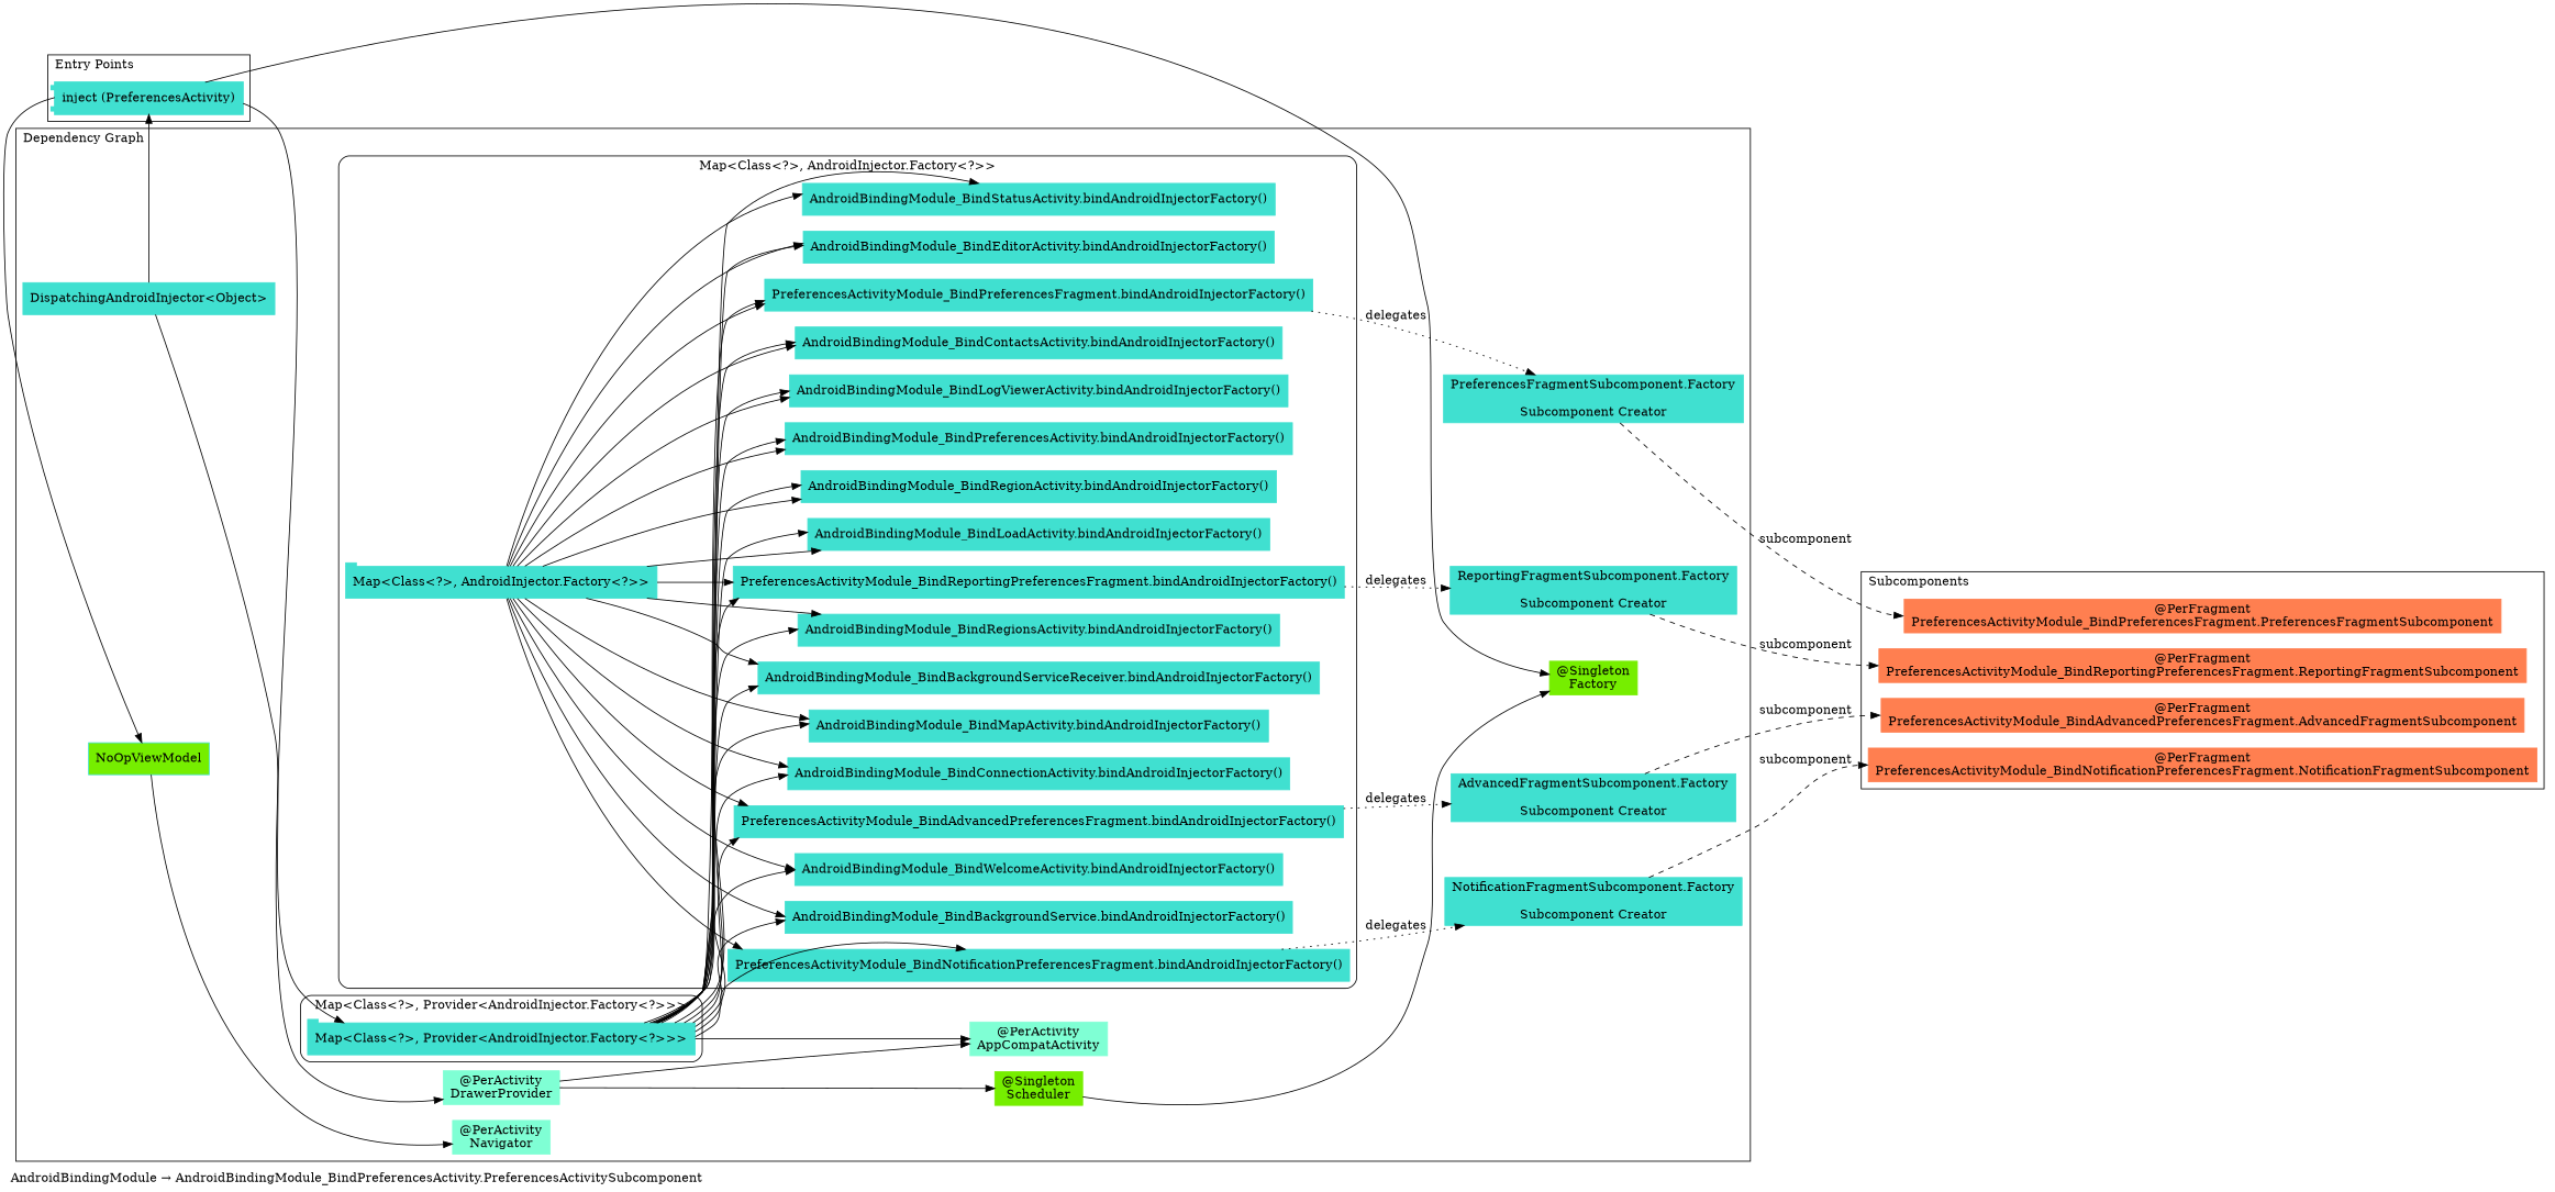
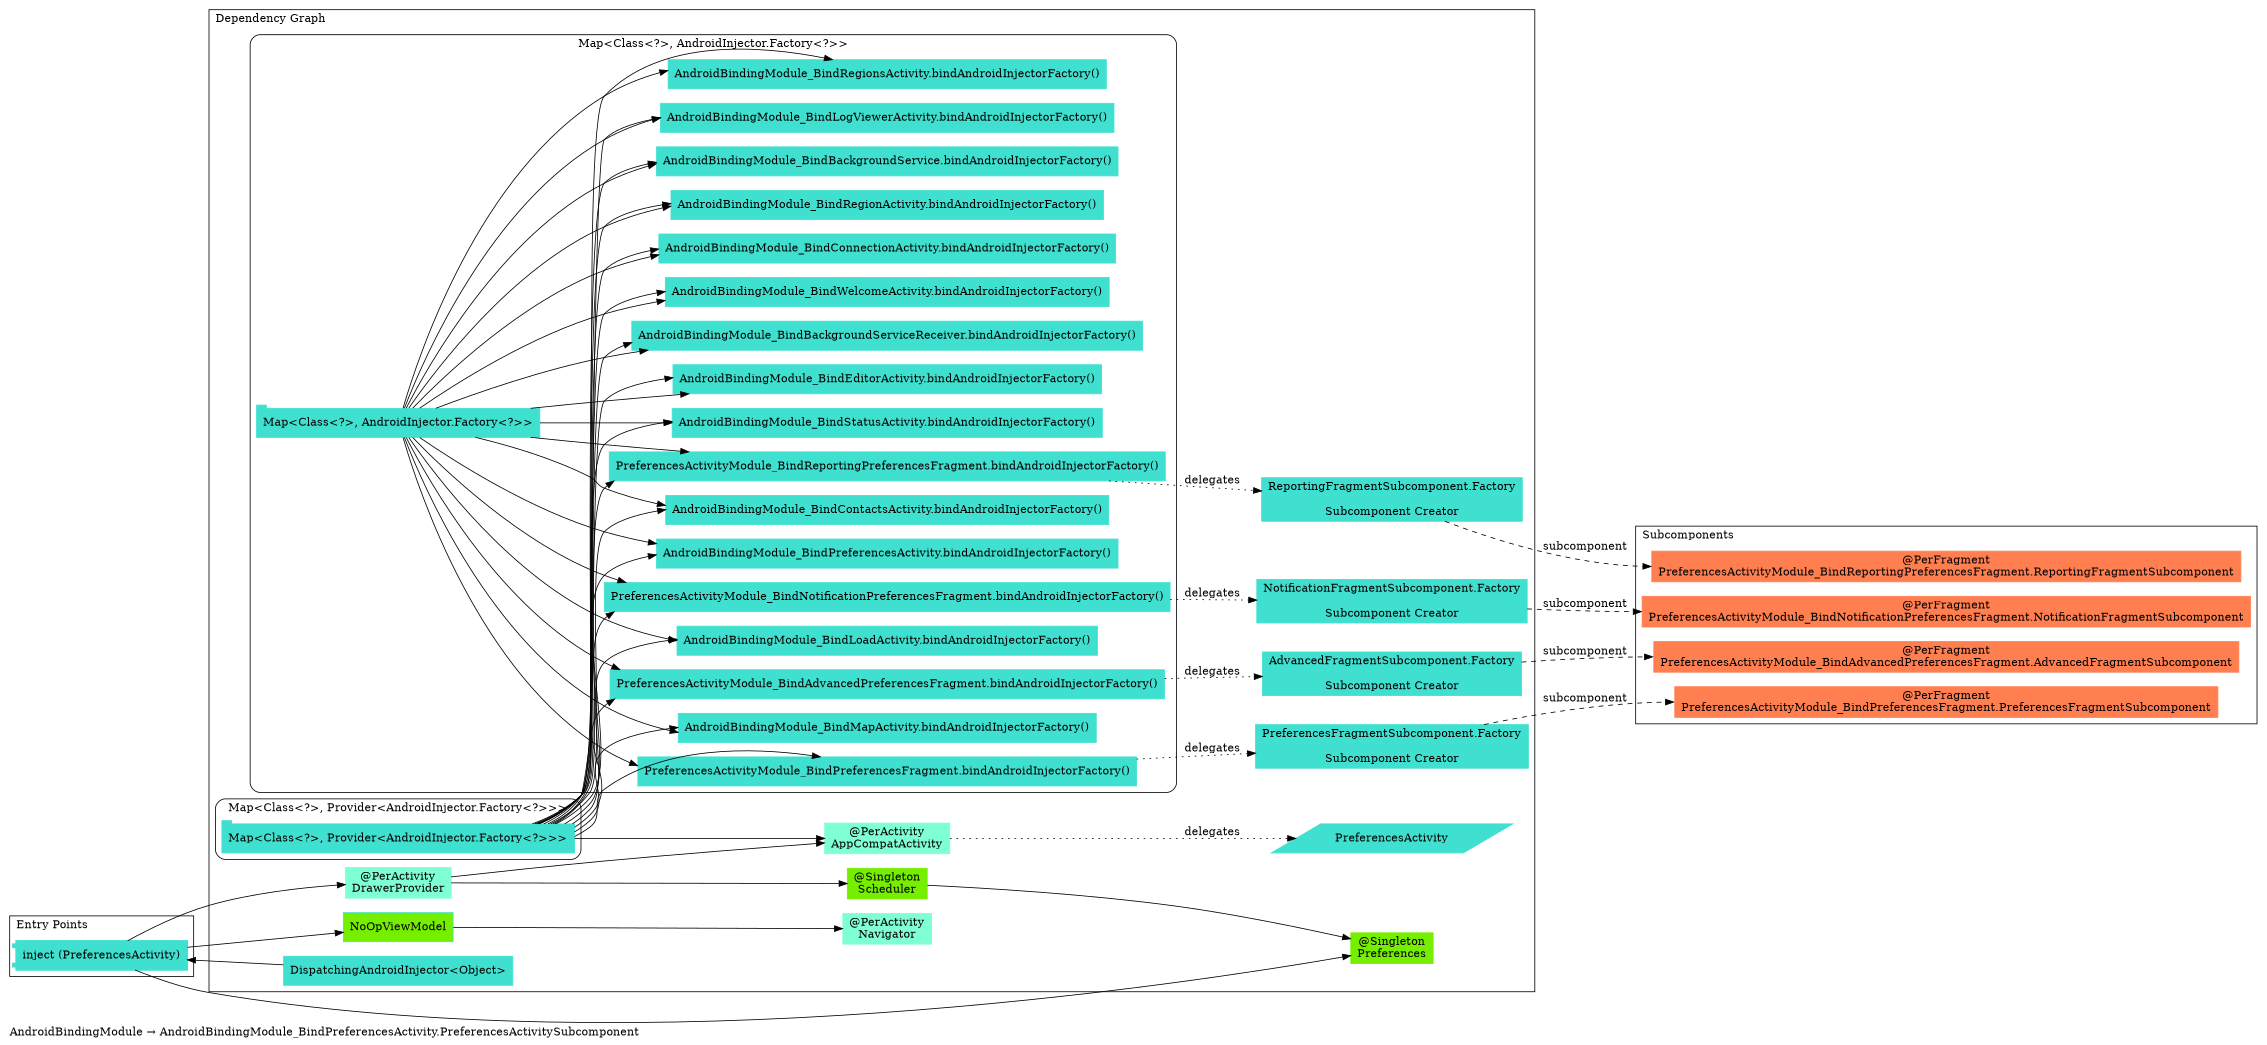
  digraph {
    compound=true
    label="AndroidBindingModule → AndroidBindingModule_BindPreferencesActivity.PreferencesActivitySubcomponent"
    labeljust=l
    rankdir=LR
    node [color=turquoise shape=rectangle style=filled]
    n1 [label="inject (PreferencesActivity)" penwidth=2 shape=component]
    n2 [label="PreferencesActivityModule_BindPreferencesFragment.bindAndroidInjectorFactory()"]
    n3 [label="PreferencesActivityModule_BindReportingPreferencesFragment.bindAndroidInjectorFactory()"]
    n4 [label="PreferencesActivityModule_BindNotificationPreferencesFragment.bindAndroidInjectorFactory()"]
    n5 [label="PreferencesActivityModule_BindAdvancedPreferencesFragment.bindAndroidInjectorFactory()"]
    n6 [label="Map<Class<?>, AndroidInjector.Factory<?>>" shape=tab]
    n7 [label="AndroidBindingModule_BindEditorActivity.bindAndroidInjectorFactory()"]
    n8 [label="AndroidBindingModule_BindWelcomeActivity.bindAndroidInjectorFactory()"]
    n9 [label="AndroidBindingModule_BindConnectionActivity.bindAndroidInjectorFactory()"]
    n10 [label="AndroidBindingModule_BindRegionsActivity.bindAndroidInjectorFactory()"]
    n11 [label="AndroidBindingModule_BindStatusActivity.bindAndroidInjectorFactory()"]
    n12 [label="AndroidBindingModule_BindBackgroundServiceReceiver.bindAndroidInjectorFactory()"]
    n13 [label="AndroidBindingModule_BindRegionActivity.bindAndroidInjectorFactory()"]
    n14 [label="AndroidBindingModule_BindBackgroundService.bindAndroidInjectorFactory()"]
    n15 [label="AndroidBindingModule_BindMapActivity.bindAndroidInjectorFactory()"]
    n16 [label="AndroidBindingModule_BindLoadActivity.bindAndroidInjectorFactory()"]
    n17 [label="AndroidBindingModule_BindPreferencesActivity.bindAndroidInjectorFactory()"]
    n18 [label="AndroidBindingModule_BindLogViewerActivity.bindAndroidInjectorFactory()"]
    n19 [label="AndroidBindingModule_BindContactsActivity.bindAndroidInjectorFactory()"]
    n20 [label="Map<Class<?>, Provider<AndroidInjector.Factory<?>>>" shape=tab]
    n21 [label="DispatchingAndroidInjector<Object>"]
    n22 [fillcolor=chartreuse2 label=NoOpViewModel]
    n23 [color=aquamarine label="@PerActivity\nDrawerProvider"]
-   n24 [color=chartreuse2 label="@Singleton\nFactory"]
+   n24 [color=chartreuse2 label="@Singleton\nPreferences"]
    n25 [label="PreferencesFragmentSubcomponent.Factory\n\nSubcomponent Creator"]
    n26 [label="ReportingFragmentSubcomponent.Factory\n\nSubcomponent Creator"]
    n27 [label="NotificationFragmentSubcomponent.Factory\n\nSubcomponent Creator"]
    n28 [label="AdvancedFragmentSubcomponent.Factory\n\nSubcomponent Creator"]
    n29 [color=aquamarine label="@PerActivity\nNavigator"]
    n30 [color=aquamarine label="@PerActivity\nAppCompatActivity"]
+   n31 [label=PreferencesActivity shape=parallelogram]
    n32 [color=chartreuse2 label="@Singleton\nScheduler"]
    n33 [color=coral label="@PerFragment\nPreferencesActivityModule_BindPreferencesFragment.PreferencesFragmentSubcomponent"]
    n34 [color=coral label="@PerFragment\nPreferencesActivityModule_BindReportingPreferencesFragment.ReportingFragmentSubcomponent"]
    n35 [color=coral label="@PerFragment\nPreferencesActivityModule_BindNotificationPreferencesFragment.NotificationFragmentSubcomponent"]
    n36 [color=coral label="@PerFragment\nPreferencesActivityModule_BindAdvancedPreferencesFragment.AdvancedFragmentSubcomponent"]
    subgraph cluster_1 {
      label="Entry Points"
      n1
    }
    subgraph cluster_2 {
      label="Dependency Graph"
      n21
      n22
      n23
      n24
      n25
      n26
      n27
      n28
      n29
      n30
+     n31
      n32
      subgraph cluster_3 {
        color=black
        label=<Map<Class<?>, AndroidInjector.Factory<?>>>
        labeljust=c
        style=rounded
        n2
        n3
        n4
        n5
        n6
        n7
        n8
        n9
        n10
        n11
        n12
        n13
        n14
        n15
        n16
        n17
        n18
        n19
      }
      subgraph cluster_4 {
        color=black
        label=<Map<Class<?>, Provider<AndroidInjector.Factory<?>>>>
        labeljust=c
        style=rounded
        n20
      }
    }
    subgraph cluster_5 {
      label=Subcomponents
      shape=folder
      n33
      n34
      n35
      n36
    }
    subgraph cluster_6 {
      color=aquamarine
      label="Inherited from AndroidBindingModule_BindPreferencesActivity.PreferencesActivitySubcomponent\n@PerActivity"
      labeljust=c
      style=dashed
      subgraph cluster_7 {
        color=black
        label=<Map<Class<?>, Provider<AndroidInjector.Factory<?>>>>
        labeljust=c
        style=rounded
      }
    }
    subgraph cluster_8 {
      label="Inherited from AndroidBindingModule"
      labeljust=c
      style=dashed
    }
    n1 -> n22
    n1 -> n23
    n1 -> n24
    n2 -> n25 [label=delegates style=dotted]
    n3 -> n26 [label=delegates style=dotted]
    n4 -> n27 [label=delegates style=dotted]
    n5 -> n28 [label=delegates style=dotted]
    n6 -> n2
    n6 -> n3
    n6 -> n4
    n6 -> n5
    n6 -> n7
    n6 -> n8
    n6 -> n9
    n6 -> n10
    n6 -> n11
    n6 -> n12
    n6 -> n13
    n6 -> n14
    n6 -> n15
    n6 -> n16
    n6 -> n17
    n6 -> n18
    n6 -> n19
    n20 -> n2
    n20 -> n3
    n20 -> n4
    n20 -> n5
    n20 -> n7
    n20 -> n8
    n20 -> n9
    n20 -> n10
    n20 -> n11
    n20 -> n12
    n20 -> n13
    n20 -> n14
    n20 -> n15
    n20 -> n16
    n20 -> n17
    n20 -> n18
    n20 -> n19
    n20 -> n30
    n21 -> n1
-   n21 -> n20
    n22 -> n29
    n23 -> n30
    n23 -> n32
    n25 -> n33 [headport=w label=subcomponent style=dashed]
    n26 -> n34 [headport=w label=subcomponent style=dashed]
    n27 -> n35 [headport=w label=subcomponent style=dashed]
    n28 -> n36 [headport=w label=subcomponent style=dashed]
+   n30 -> n31 [label=delegates style=dotted]
    n32 -> n24
  }
